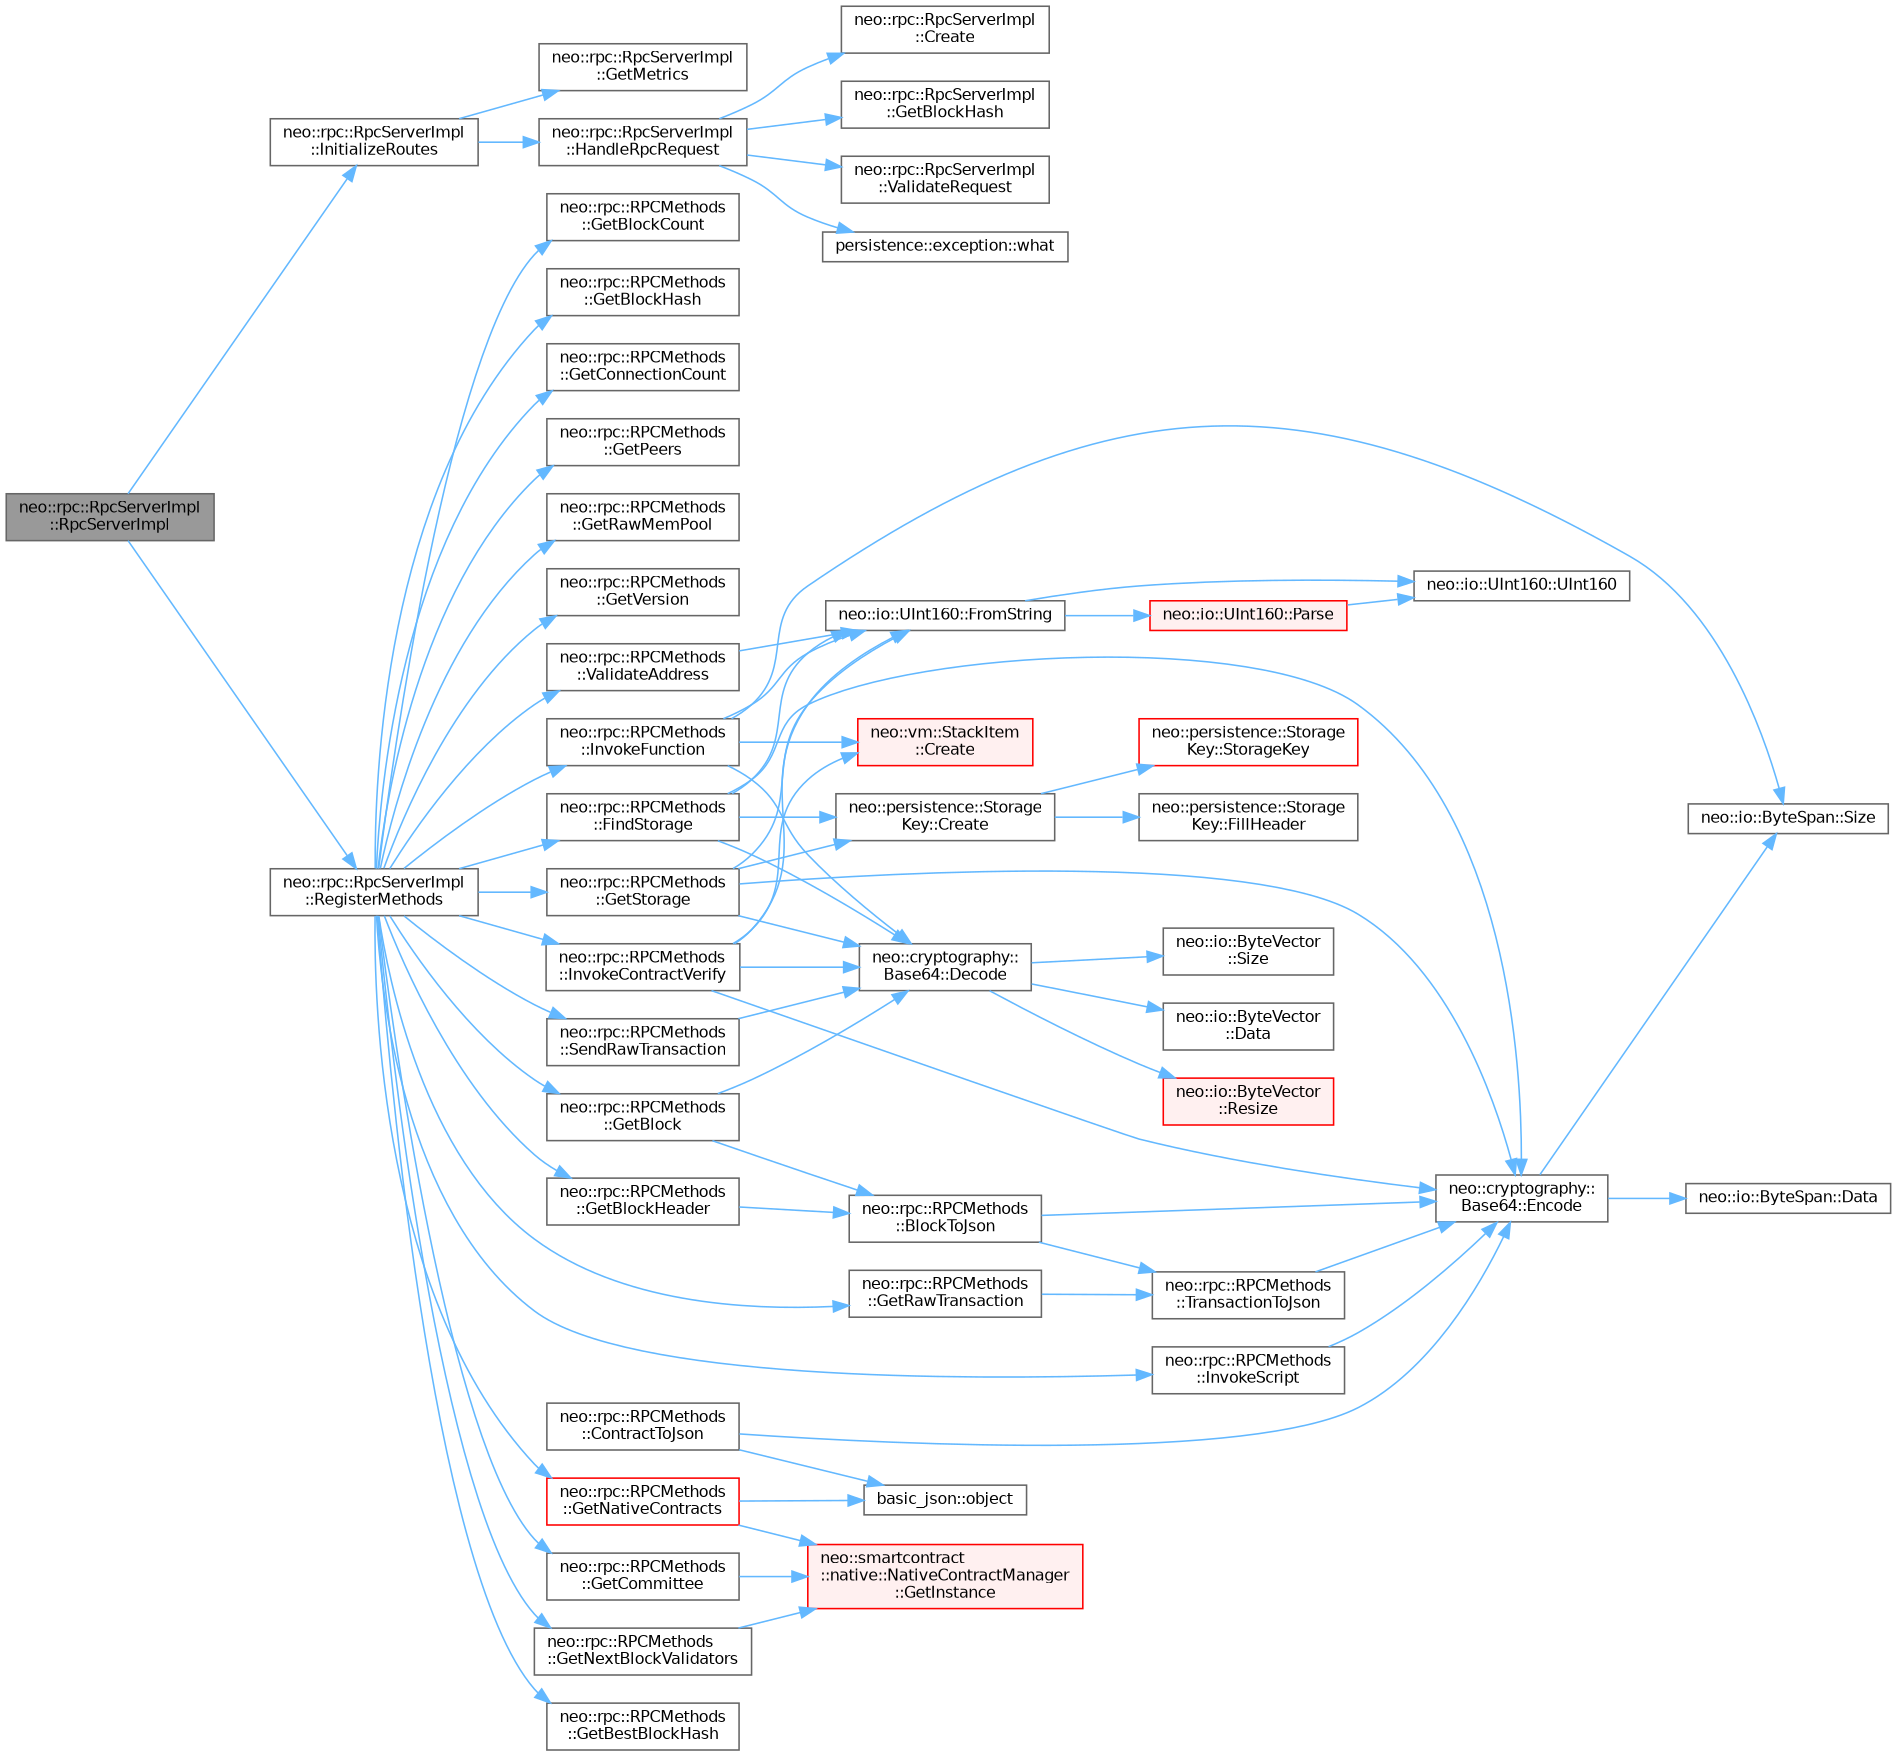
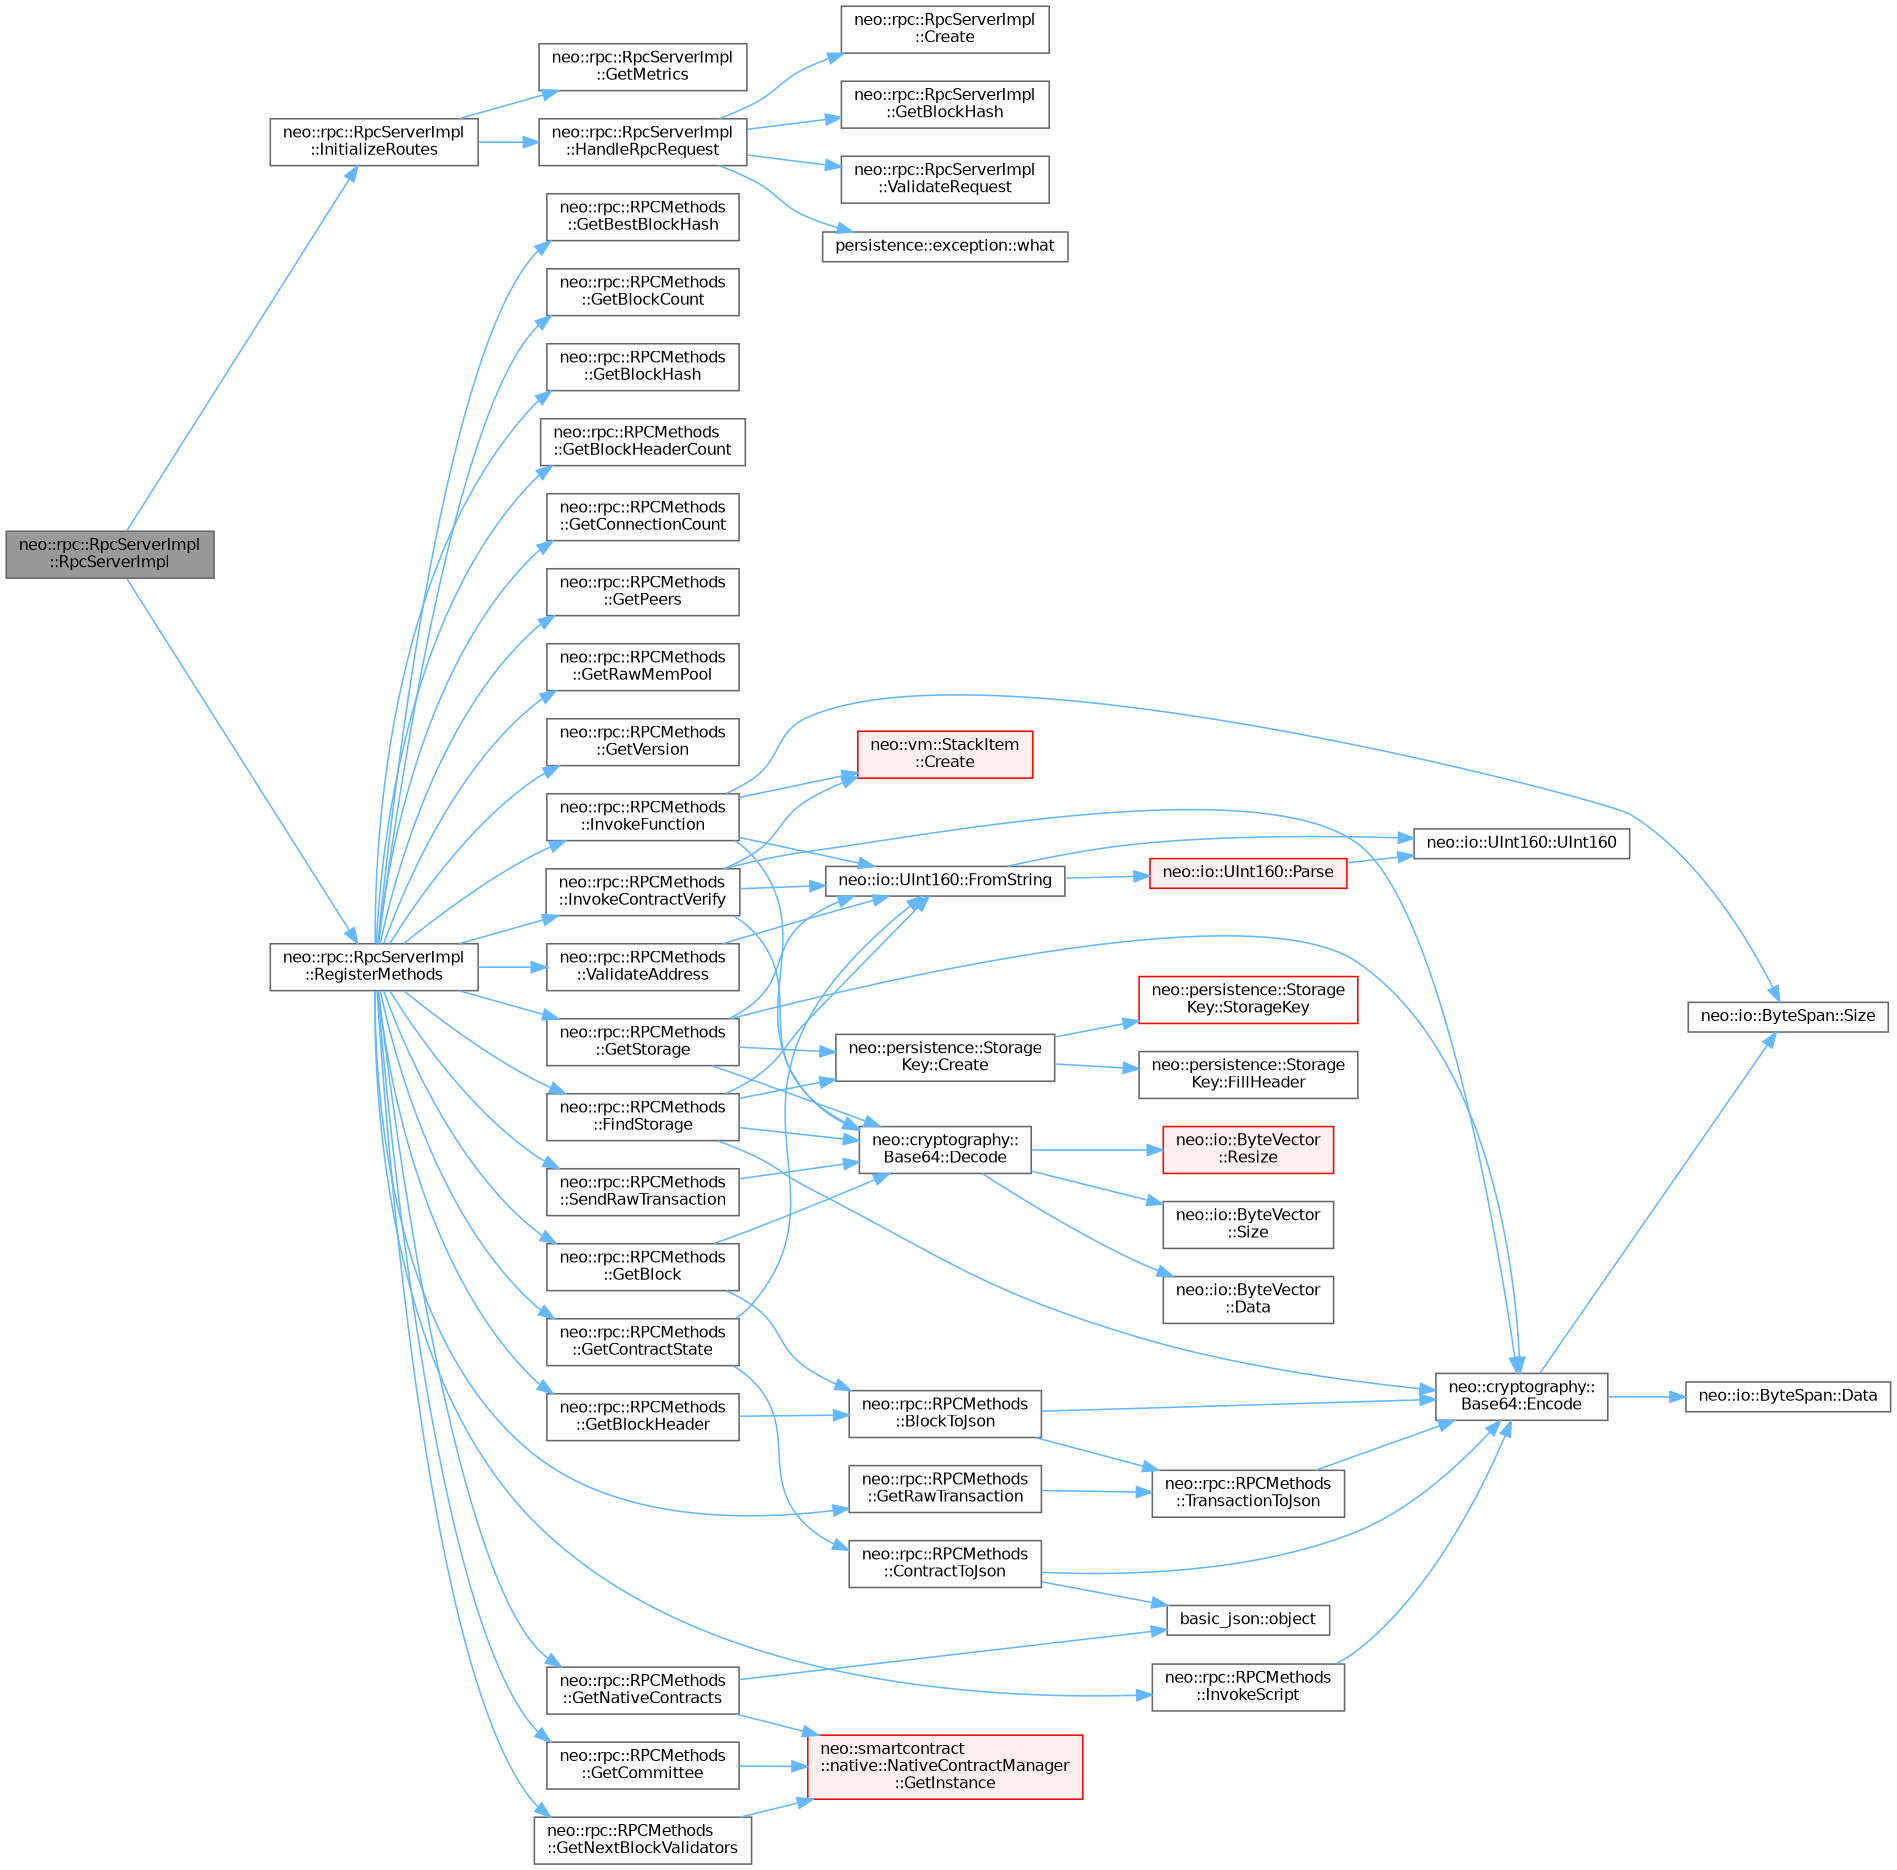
  digraph {
    rankdir=LR
    node [color=grey40 fillcolor=white fontname=Helvetica fontsize=10 shape=box style=filled]
    edge [color=steelblue1 fontname=Helvetica fontsize=10 labelfontname=Helvetica labelfontsize=10 style=solid]
    n1 [color=gray40 fillcolor=grey60 fontcolor=black height=0.2 label="neo::rpc::RpcServerImpl\l::RpcServerImpl" width=0.4]
    n2 [height=0.2 label="neo::rpc::RpcServerImpl\l::InitializeRoutes" width=0.4]
    n3 [height=0.2 label="neo::rpc::RpcServerImpl\l::RegisterMethods" width=0.4]
    n4 [height=0.2 label="neo::rpc::RpcServerImpl\l::GetMetrics" width=0.4]
    n5 [height=0.2 label="neo::rpc::RpcServerImpl\l::HandleRpcRequest" width=0.4]
    n6 [height=0.2 label="neo::rpc::RPCMethods\l::FindStorage" width=0.4]
    n7 [height=0.2 label="neo::rpc::RPCMethods\l::GetBestBlockHash" width=0.4]
    n8 [height=0.2 label="neo::rpc::RPCMethods\l::GetBlock" width=0.4]
    n9 [height=0.2 label="neo::rpc::RPCMethods\l::GetBlockCount" width=0.4]
    n10 [height=0.2 label="neo::rpc::RPCMethods\l::GetBlockHash" width=0.4]
    n11 [height=0.2 label="neo::rpc::RPCMethods\l::GetBlockHeader" width=0.4]
+   n12 [height=0.2 label="neo::rpc::RPCMethods\l::GetBlockHeaderCount" width=0.4]
    n13 [height=0.2 label="neo::rpc::RPCMethods\l::GetCommittee" width=0.4]
    n14 [height=0.2 label="neo::rpc::RPCMethods\l::GetConnectionCount" width=0.4]
-   n16 [color=red height=0.2 label="neo::rpc::RPCMethods\l::GetNativeContracts" width=0.4]
+   n15 [height=0.2 label="neo::rpc::RPCMethods\l::GetContractState" width=0.4]
+   n16 [height=0.2 label="neo::rpc::RPCMethods\l::GetNativeContracts" width=0.4]
    n17 [height=0.2 label="neo::rpc::RPCMethods\l::GetNextBlockValidators" width=0.4]
    n18 [height=0.2 label="neo::rpc::RPCMethods\l::GetPeers" width=0.4]
    n19 [height=0.2 label="neo::rpc::RPCMethods\l::GetRawMemPool" width=0.4]
    n20 [height=0.2 label="neo::rpc::RPCMethods\l::GetRawTransaction" width=0.4]
    n21 [height=0.2 label="neo::rpc::RPCMethods\l::GetStorage" width=0.4]
    n22 [height=0.2 label="neo::rpc::RPCMethods\l::GetVersion" width=0.4]
    n23 [height=0.2 label="neo::rpc::RPCMethods\l::InvokeContractVerify" width=0.4]
    n24 [height=0.2 label="neo::rpc::RPCMethods\l::InvokeFunction" width=0.4]
    n25 [height=0.2 label="neo::rpc::RPCMethods\l::InvokeScript" width=0.4]
    n26 [height=0.2 label="neo::rpc::RPCMethods\l::SendRawTransaction" width=0.4]
    n27 [height=0.2 label="neo::rpc::RPCMethods\l::ValidateAddress" width=0.4]
    n28 [height=0.2 label="neo::rpc::RpcServerImpl\l::Create" width=0.4]
    n29 [height=0.2 label="neo::rpc::RpcServerImpl\l::GetBlockHash" width=0.4]
    n30 [height=0.2 label="neo::rpc::RpcServerImpl\l::ValidateRequest" width=0.4]
    n31 [height=0.2 label="persistence::exception::what" width=0.4]
    n32 [height=0.2 label="neo::persistence::Storage\lKey::Create" width=0.4]
    n33 [height=0.2 label="neo::cryptography::\lBase64::Decode" width=0.4]
    n34 [height=0.2 label="neo::cryptography::\lBase64::Encode" width=0.4]
    n35 [height=0.2 label="neo::io::UInt160::FromString" width=0.4]
    n36 [height=0.2 label="neo::rpc::RPCMethods\l::BlockToJson" width=0.4]
    n37 [color=red fillcolor="#FFF0F0" height=0.2 label="neo::smartcontract\l::native::NativeContractManager\l::GetInstance" width=0.4]
    n38 [height=0.2 label="neo::rpc::RPCMethods\l::ContractToJson" width=0.4]
    n39 [height=0.2 label="basic_json::object" width=0.4]
    n40 [height=0.2 label="neo::rpc::RPCMethods\l::TransactionToJson" width=0.4]
    n41 [color=red fillcolor="#FFF0F0" height=0.2 label="neo::vm::StackItem\l::Create" width=0.4]
    n42 [height=0.2 label="neo::io::ByteSpan::Size" width=0.4]
    n43 [height=0.2 label="neo::persistence::Storage\lKey::FillHeader" width=0.4]
    n44 [color=red height=0.2 label="neo::persistence::Storage\lKey::StorageKey" width=0.4]
    n45 [height=0.2 label="neo::io::ByteVector\l::Data" width=0.4]
    n46 [color=red fillcolor="#FFF0F0" height=0.2 label="neo::io::ByteVector\l::Resize" width=0.4]
    n47 [height=0.2 label="neo::io::ByteVector\l::Size" width=0.4]
    n48 [height=0.2 label="neo::io::ByteSpan::Data" width=0.4]
    n49 [color=red fillcolor="#FFF0F0" height=0.2 label="neo::io::UInt160::Parse" width=0.4]
    n50 [height=0.2 label="neo::io::UInt160::UInt160" width=0.4]
    n1 -> n2
    n1 -> n3
    n2 -> n4
    n2 -> n5
    n3 -> n6
    n3 -> n7
    n3 -> n8
    n3 -> n9
    n3 -> n10
    n3 -> n11
+   n3 -> n12
    n3 -> n13
    n3 -> n14
+   n3 -> n15
    n3 -> n16
    n3 -> n17
    n3 -> n18
    n3 -> n19
    n3 -> n20
    n3 -> n21
    n3 -> n22
    n3 -> n23
    n3 -> n24
    n3 -> n25
    n3 -> n26
    n3 -> n27
    n5 -> n28
    n5 -> n29
    n5 -> n30
    n5 -> n31
    n6 -> n32
    n6 -> n33
    n6 -> n34
    n6 -> n35
    n8 -> n33
    n8 -> n36
    n11 -> n36
    n13 -> n37
+   n15 -> n35
+   n15 -> n38
    n16 -> n37
    n16 -> n39
    n17 -> n37
    n20 -> n40
    n21 -> n32
    n21 -> n33
    n21 -> n34
    n21 -> n35
    n23 -> n33
    n23 -> n34
    n23 -> n35
    n23 -> n41
    n24 -> n33
    n24 -> n35
    n24 -> n41
    n24 -> n42
    n25 -> n34
    n26 -> n33
    n27 -> n35
    n32 -> n43
    n32 -> n44
    n33 -> n45
    n33 -> n46
    n33 -> n47
    n34 -> n42
    n34 -> n48
    n35 -> n49
    n35 -> n50
    n36 -> n34
    n36 -> n40
    n38 -> n34
    n38 -> n39
    n40 -> n34
    n49 -> n50
  }
